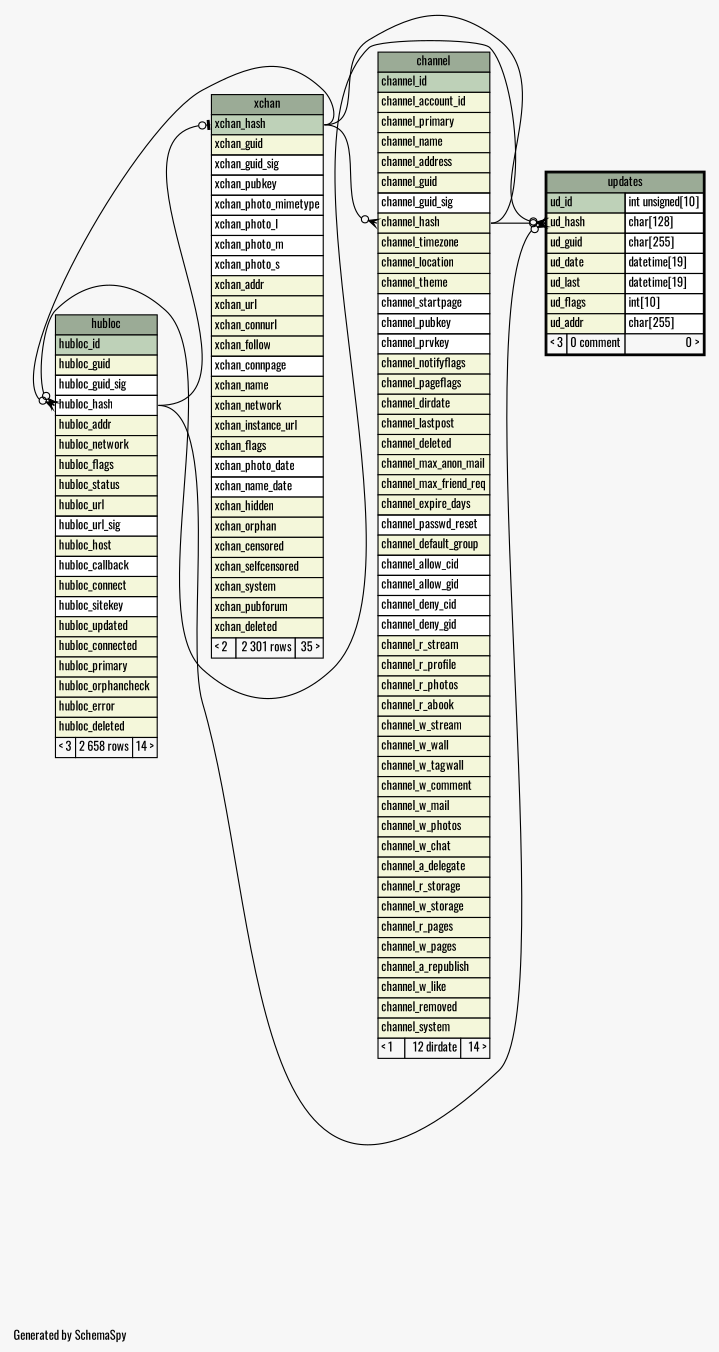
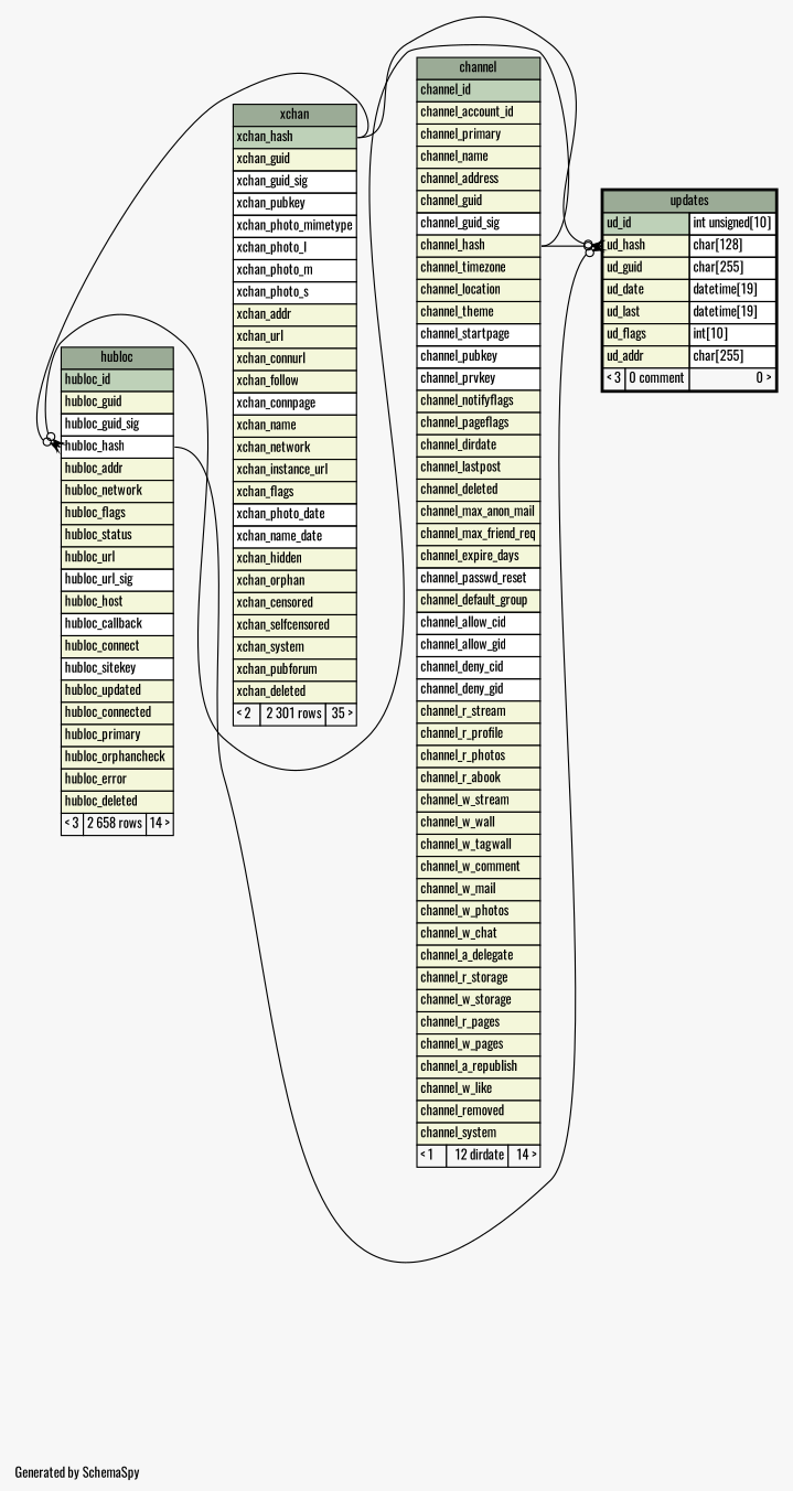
  digraph {
    bgcolor="#f7f7f7"
    fontname=Oswald
    fontsize=11
    label="\nGenerated by SchemaSpy"
    labeljust=l
    nodesep=0.18
    rankdir=RL
    ranksep=0.46
    node [fontname=Oswald fontsize=11 shape=plaintext]
    edge [arrowhead=none arrowsize=0.8 arrowtail=crowodot dir=back fontname=Oswald headport="xchan_hash:e" tailport="ud_hash:w"]
    n1 [label=<     <TABLE BORDER="0" CELLBORDER="1" CELLSPACING="0" BGCOLOR="#ffffff">       <TR><TD COLSPAN="3" BGCOLOR="#9bab96" ALIGN="CENTER">channel</TD></TR>       <TR><TD PORT="channel_id" COLSPAN="3" BGCOLOR="#bed1b8" ALIGN="LEFT">channel_id</TD></TR>       <TR><TD PORT="channel_account_id" COLSPAN="3" BGCOLOR="#f4f7da" ALIGN="LEFT">channel_account_id</TD></TR>       <TR><TD PORT="channel_primary" COLSPAN="3" BGCOLOR="#f4f7da" ALIGN="LEFT">channel_primary</TD></TR>       <TR><TD PORT="channel_name" COLSPAN="3" BGCOLOR="#f4f7da" ALIGN="LEFT">channel_name</TD></TR>       <TR><TD PORT="channel_address" COLSPAN="3" BGCOLOR="#f4f7da" ALIGN="LEFT">channel_address</TD></TR>       <TR><TD PORT="channel_guid" COLSPAN="3" BGCOLOR="#f4f7da" ALIGN="LEFT">channel_guid</TD></TR>       <TR><TD PORT="channel_guid_sig" COLSPAN="3" ALIGN="LEFT">channel_guid_sig</TD></TR>       <TR><TD PORT="channel_hash" COLSPAN="3" BGCOLOR="#f4f7da" ALIGN="LEFT">channel_hash</TD></TR>       <TR><TD PORT="channel_timezone" COLSPAN="3" BGCOLOR="#f4f7da" ALIGN="LEFT">channel_timezone</TD></TR>       <TR><TD PORT="channel_location" COLSPAN="3" BGCOLOR="#f4f7da" ALIGN="LEFT">channel_location</TD></TR>       <TR><TD PORT="channel_theme" COLSPAN="3" BGCOLOR="#f4f7da" ALIGN="LEFT">channel_theme</TD></TR>       <TR><TD PORT="channel_startpage" COLSPAN="3" ALIGN="LEFT">channel_startpage</TD></TR>       <TR><TD PORT="channel_pubkey" COLSPAN="3" ALIGN="LEFT">channel_pubkey</TD></TR>       <TR><TD PORT="channel_prvkey" COLSPAN="3" ALIGN="LEFT">channel_prvkey</TD></TR>       <TR><TD PORT="channel_notifyflags" COLSPAN="3" BGCOLOR="#f4f7da" ALIGN="LEFT">channel_notifyflags</TD></TR>       <TR><TD PORT="channel_pageflags" COLSPAN="3" BGCOLOR="#f4f7da" ALIGN="LEFT">channel_pageflags</TD></TR>       <TR><TD PORT="channel_dirdate" COLSPAN="3" BGCOLOR="#f4f7da" ALIGN="LEFT">channel_dirdate</TD></TR>       <TR><TD PORT="channel_lastpost" COLSPAN="3" BGCOLOR="#f4f7da" ALIGN="LEFT">channel_lastpost</TD></TR>       <TR><TD PORT="channel_deleted" COLSPAN="3" BGCOLOR="#f4f7da" ALIGN="LEFT">channel_deleted</TD></TR>       <TR><TD PORT="channel_max_anon_mail" COLSPAN="3" BGCOLOR="#f4f7da" ALIGN="LEFT">channel_max_anon_mail</TD></TR>       <TR><TD PORT="channel_max_friend_req" COLSPAN="3" BGCOLOR="#f4f7da" ALIGN="LEFT">channel_max_friend_req</TD></TR>       <TR><TD PORT="channel_expire_days" COLSPAN="3" BGCOLOR="#f4f7da" ALIGN="LEFT">channel_expire_days</TD></TR>       <TR><TD PORT="channel_passwd_reset" COLSPAN="3" ALIGN="LEFT">channel_passwd_reset</TD></TR>       <TR><TD PORT="channel_default_group" COLSPAN="3" BGCOLOR="#f4f7da" ALIGN="LEFT">channel_default_group</TD></TR>       <TR><TD PORT="channel_allow_cid" COLSPAN="3" ALIGN="LEFT">channel_allow_cid</TD></TR>       <TR><TD PORT="channel_allow_gid" COLSPAN="3" ALIGN="LEFT">channel_allow_gid</TD></TR>       <TR><TD PORT="channel_deny_cid" COLSPAN="3" ALIGN="LEFT">channel_deny_cid</TD></TR>       <TR><TD PORT="channel_deny_gid" COLSPAN="3" ALIGN="LEFT">channel_deny_gid</TD></TR>       <TR><TD PORT="channel_r_stream" COLSPAN="3" BGCOLOR="#f4f7da" ALIGN="LEFT">channel_r_stream</TD></TR>       <TR><TD PORT="channel_r_profile" COLSPAN="3" BGCOLOR="#f4f7da" ALIGN="LEFT">channel_r_profile</TD></TR>       <TR><TD PORT="channel_r_photos" COLSPAN="3" BGCOLOR="#f4f7da" ALIGN="LEFT">channel_r_photos</TD></TR>       <TR><TD PORT="channel_r_abook" COLSPAN="3" BGCOLOR="#f4f7da" ALIGN="LEFT">channel_r_abook</TD></TR>       <TR><TD PORT="channel_w_stream" COLSPAN="3" BGCOLOR="#f4f7da" ALIGN="LEFT">channel_w_stream</TD></TR>       <TR><TD PORT="channel_w_wall" COLSPAN="3" BGCOLOR="#f4f7da" ALIGN="LEFT">channel_w_wall</TD></TR>       <TR><TD PORT="channel_w_tagwall" COLSPAN="3" BGCOLOR="#f4f7da" ALIGN="LEFT">channel_w_tagwall</TD></TR>       <TR><TD PORT="channel_w_comment" COLSPAN="3" BGCOLOR="#f4f7da" ALIGN="LEFT">channel_w_comment</TD></TR>       <TR><TD PORT="channel_w_mail" COLSPAN="3" BGCOLOR="#f4f7da" ALIGN="LEFT">channel_w_mail</TD></TR>       <TR><TD PORT="channel_w_photos" COLSPAN="3" BGCOLOR="#f4f7da" ALIGN="LEFT">channel_w_photos</TD></TR>       <TR><TD PORT="channel_w_chat" COLSPAN="3" BGCOLOR="#f4f7da" ALIGN="LEFT">channel_w_chat</TD></TR>       <TR><TD PORT="channel_a_delegate" COLSPAN="3" BGCOLOR="#f4f7da" ALIGN="LEFT">channel_a_delegate</TD></TR>       <TR><TD PORT="channel_r_storage" COLSPAN="3" BGCOLOR="#f4f7da" ALIGN="LEFT">channel_r_storage</TD></TR>       <TR><TD PORT="channel_w_storage" COLSPAN="3" BGCOLOR="#f4f7da" ALIGN="LEFT">channel_w_storage</TD></TR>       <TR><TD PORT="channel_r_pages" COLSPAN="3" BGCOLOR="#f4f7da" ALIGN="LEFT">channel_r_pages</TD></TR>       <TR><TD PORT="channel_w_pages" COLSPAN="3" BGCOLOR="#f4f7da" ALIGN="LEFT">channel_w_pages</TD></TR>       <TR><TD PORT="channel_a_republish" COLSPAN="3" BGCOLOR="#f4f7da" ALIGN="LEFT">channel_a_republish</TD></TR>       <TR><TD PORT="channel_w_like" COLSPAN="3" BGCOLOR="#f4f7da" ALIGN="LEFT">channel_w_like</TD></TR>       <TR><TD PORT="channel_removed" COLSPAN="3" BGCOLOR="#f4f7da" ALIGN="LEFT">channel_removed</TD></TR>       <TR><TD PORT="channel_system" COLSPAN="3" BGCOLOR="#f4f7da" ALIGN="LEFT">channel_system</TD></TR>       <TR><TD ALIGN="LEFT" BGCOLOR="#f7f7f7">&lt; 1</TD><TD ALIGN="RIGHT" BGCOLOR="#f7f7f7">12 dirdate</TD><TD ALIGN="RIGHT" BGCOLOR="#f7f7f7">14 &gt;</TD></TR>     </TABLE>>]
    n2 [label=<     <TABLE BORDER="0" CELLBORDER="1" CELLSPACING="0" BGCOLOR="#ffffff">       <TR><TD COLSPAN="3" BGCOLOR="#9bab96" ALIGN="CENTER">xchan</TD></TR>       <TR><TD PORT="xchan_hash" COLSPAN="3" BGCOLOR="#bed1b8" ALIGN="LEFT">xchan_hash</TD></TR>       <TR><TD PORT="xchan_guid" COLSPAN="3" BGCOLOR="#f4f7da" ALIGN="LEFT">xchan_guid</TD></TR>       <TR><TD PORT="xchan_guid_sig" COLSPAN="3" ALIGN="LEFT">xchan_guid_sig</TD></TR>       <TR><TD PORT="xchan_pubkey" COLSPAN="3" ALIGN="LEFT">xchan_pubkey</TD></TR>       <TR><TD PORT="xchan_photo_mimetype" COLSPAN="3" ALIGN="LEFT">xchan_photo_mimetype</TD></TR>       <TR><TD PORT="xchan_photo_l" COLSPAN="3" ALIGN="LEFT">xchan_photo_l</TD></TR>       <TR><TD PORT="xchan_photo_m" COLSPAN="3" ALIGN="LEFT">xchan_photo_m</TD></TR>       <TR><TD PORT="xchan_photo_s" COLSPAN="3" ALIGN="LEFT">xchan_photo_s</TD></TR>       <TR><TD PORT="xchan_addr" COLSPAN="3" BGCOLOR="#f4f7da" ALIGN="LEFT">xchan_addr</TD></TR>       <TR><TD PORT="xchan_url" COLSPAN="3" BGCOLOR="#f4f7da" ALIGN="LEFT">xchan_url</TD></TR>       <TR><TD PORT="xchan_connurl" COLSPAN="3" BGCOLOR="#f4f7da" ALIGN="LEFT">xchan_connurl</TD></TR>       <TR><TD PORT="xchan_follow" COLSPAN="3" BGCOLOR="#f4f7da" ALIGN="LEFT">xchan_follow</TD></TR>       <TR><TD PORT="xchan_connpage" COLSPAN="3" ALIGN="LEFT">xchan_connpage</TD></TR>       <TR><TD PORT="xchan_name" COLSPAN="3" BGCOLOR="#f4f7da" ALIGN="LEFT">xchan_name</TD></TR>       <TR><TD PORT="xchan_network" COLSPAN="3" BGCOLOR="#f4f7da" ALIGN="LEFT">xchan_network</TD></TR>       <TR><TD PORT="xchan_instance_url" COLSPAN="3" BGCOLOR="#f4f7da" ALIGN="LEFT">xchan_instance_url</TD></TR>       <TR><TD PORT="xchan_flags" COLSPAN="3" BGCOLOR="#f4f7da" ALIGN="LEFT">xchan_flags</TD></TR>       <TR><TD PORT="xchan_photo_date" COLSPAN="3" ALIGN="LEFT">xchan_photo_date</TD></TR>       <TR><TD PORT="xchan_name_date" COLSPAN="3" ALIGN="LEFT">xchan_name_date</TD></TR>       <TR><TD PORT="xchan_hidden" COLSPAN="3" BGCOLOR="#f4f7da" ALIGN="LEFT">xchan_hidden</TD></TR>       <TR><TD PORT="xchan_orphan" COLSPAN="3" BGCOLOR="#f4f7da" ALIGN="LEFT">xchan_orphan</TD></TR>       <TR><TD PORT="xchan_censored" COLSPAN="3" BGCOLOR="#f4f7da" ALIGN="LEFT">xchan_censored</TD></TR>       <TR><TD PORT="xchan_selfcensored" COLSPAN="3" BGCOLOR="#f4f7da" ALIGN="LEFT">xchan_selfcensored</TD></TR>       <TR><TD PORT="xchan_system" COLSPAN="3" BGCOLOR="#f4f7da" ALIGN="LEFT">xchan_system</TD></TR>       <TR><TD PORT="xchan_pubforum" COLSPAN="3" BGCOLOR="#f4f7da" ALIGN="LEFT">xchan_pubforum</TD></TR>       <TR><TD PORT="xchan_deleted" COLSPAN="3" BGCOLOR="#f4f7da" ALIGN="LEFT">xchan_deleted</TD></TR>       <TR><TD ALIGN="LEFT" BGCOLOR="#f7f7f7">&lt; 2</TD><TD ALIGN="RIGHT" BGCOLOR="#f7f7f7">2 301 rows</TD><TD ALIGN="RIGHT" BGCOLOR="#f7f7f7">35 &gt;</TD></TR>     </TABLE>>]
    n3 [label=<     <TABLE BORDER="0" CELLBORDER="1" CELLSPACING="0" BGCOLOR="#ffffff">       <TR><TD COLSPAN="3" BGCOLOR="#9bab96" ALIGN="CENTER">hubloc</TD></TR>       <TR><TD PORT="hubloc_id" COLSPAN="3" BGCOLOR="#bed1b8" ALIGN="LEFT">hubloc_id</TD></TR>       <TR><TD PORT="hubloc_guid" COLSPAN="3" BGCOLOR="#f4f7da" ALIGN="LEFT">hubloc_guid</TD></TR>       <TR><TD PORT="hubloc_guid_sig" COLSPAN="3" ALIGN="LEFT">hubloc_guid_sig</TD></TR>       <TR><TD PORT="hubloc_hash" COLSPAN="3" ALIGN="LEFT">hubloc_hash</TD></TR>       <TR><TD PORT="hubloc_addr" COLSPAN="3" BGCOLOR="#f4f7da" ALIGN="LEFT">hubloc_addr</TD></TR>       <TR><TD PORT="hubloc_network" COLSPAN="3" BGCOLOR="#f4f7da" ALIGN="LEFT">hubloc_network</TD></TR>       <TR><TD PORT="hubloc_flags" COLSPAN="3" BGCOLOR="#f4f7da" ALIGN="LEFT">hubloc_flags</TD></TR>       <TR><TD PORT="hubloc_status" COLSPAN="3" BGCOLOR="#f4f7da" ALIGN="LEFT">hubloc_status</TD></TR>       <TR><TD PORT="hubloc_url" COLSPAN="3" BGCOLOR="#f4f7da" ALIGN="LEFT">hubloc_url</TD></TR>       <TR><TD PORT="hubloc_url_sig" COLSPAN="3" ALIGN="LEFT">hubloc_url_sig</TD></TR>       <TR><TD PORT="hubloc_host" COLSPAN="3" BGCOLOR="#f4f7da" ALIGN="LEFT">hubloc_host</TD></TR>       <TR><TD PORT="hubloc_callback" COLSPAN="3" ALIGN="LEFT">hubloc_callback</TD></TR>       <TR><TD PORT="hubloc_connect" COLSPAN="3" BGCOLOR="#f4f7da" ALIGN="LEFT">hubloc_connect</TD></TR>       <TR><TD PORT="hubloc_sitekey" COLSPAN="3" ALIGN="LEFT">hubloc_sitekey</TD></TR>       <TR><TD PORT="hubloc_updated" COLSPAN="3" BGCOLOR="#f4f7da" ALIGN="LEFT">hubloc_updated</TD></TR>       <TR><TD PORT="hubloc_connected" COLSPAN="3" BGCOLOR="#f4f7da" ALIGN="LEFT">hubloc_connected</TD></TR>       <TR><TD PORT="hubloc_primary" COLSPAN="3" BGCOLOR="#f4f7da" ALIGN="LEFT">hubloc_primary</TD></TR>       <TR><TD PORT="hubloc_orphancheck" COLSPAN="3" BGCOLOR="#f4f7da" ALIGN="LEFT">hubloc_orphancheck</TD></TR>       <TR><TD PORT="hubloc_error" COLSPAN="3" BGCOLOR="#f4f7da" ALIGN="LEFT">hubloc_error</TD></TR>       <TR><TD PORT="hubloc_deleted" COLSPAN="3" BGCOLOR="#f4f7da" ALIGN="LEFT">hubloc_deleted</TD></TR>       <TR><TD ALIGN="LEFT" BGCOLOR="#f7f7f7">&lt; 3</TD><TD ALIGN="RIGHT" BGCOLOR="#f7f7f7">2 658 rows</TD><TD ALIGN="RIGHT" BGCOLOR="#f7f7f7">14 &gt;</TD></TR>     </TABLE>>]
    n4 [label=<     <TABLE BORDER="2" CELLBORDER="1" CELLSPACING="0" BGCOLOR="#ffffff">       <TR><TD COLSPAN="3" BGCOLOR="#9bab96" ALIGN="CENTER">updates</TD></TR>       <TR><TD PORT="ud_id" COLSPAN="2" BGCOLOR="#bed1b8" ALIGN="LEFT">ud_id</TD><TD PORT="ud_id.type" ALIGN="LEFT">int unsigned[10]</TD></TR>       <TR><TD PORT="ud_hash" COLSPAN="2" BGCOLOR="#f4f7da" ALIGN="LEFT">ud_hash</TD><TD PORT="ud_hash.type" ALIGN="LEFT">char[128]</TD></TR>       <TR><TD PORT="ud_guid" COLSPAN="2" BGCOLOR="#f4f7da" ALIGN="LEFT">ud_guid</TD><TD PORT="ud_guid.type" ALIGN="LEFT">char[255]</TD></TR>       <TR><TD PORT="ud_date" COLSPAN="2" BGCOLOR="#f4f7da" ALIGN="LEFT">ud_date</TD><TD PORT="ud_date.type" ALIGN="LEFT">datetime[19]</TD></TR>       <TR><TD PORT="ud_last" COLSPAN="2" BGCOLOR="#f4f7da" ALIGN="LEFT">ud_last</TD><TD PORT="ud_last.type" ALIGN="LEFT">datetime[19]</TD></TR>       <TR><TD PORT="ud_flags" COLSPAN="2" BGCOLOR="#f4f7da" ALIGN="LEFT">ud_flags</TD><TD PORT="ud_flags.type" ALIGN="LEFT">int[10]</TD></TR>       <TR><TD PORT="ud_addr" COLSPAN="2" BGCOLOR="#f4f7da" ALIGN="LEFT">ud_addr</TD><TD PORT="ud_addr.type" ALIGN="LEFT">char[255]</TD></TR>       <TR><TD ALIGN="LEFT" BGCOLOR="#f7f7f7">&lt; 3</TD><TD ALIGN="RIGHT" BGCOLOR="#f7f7f7">0 comment</TD><TD ALIGN="RIGHT" BGCOLOR="#f7f7f7">0 &gt;</TD></TR>     </TABLE>>]
-   n1 -> n2 [tailport="channel_hash:w"]
-   n2 -> n3 [arrowtail=teeodot headport="hubloc_hash:e" tailport="xchan_hash:w"]
    n3 -> n1 [headport="channel_hash:e" tailport="hubloc_hash:w"]
    n3 -> n2 [tailport="hubloc_hash:w"]
    n4 -> n1 [headport="channel_hash:e"]
    n4 -> n2
    n4 -> n3 [headport="hubloc_hash:e"]
  }
